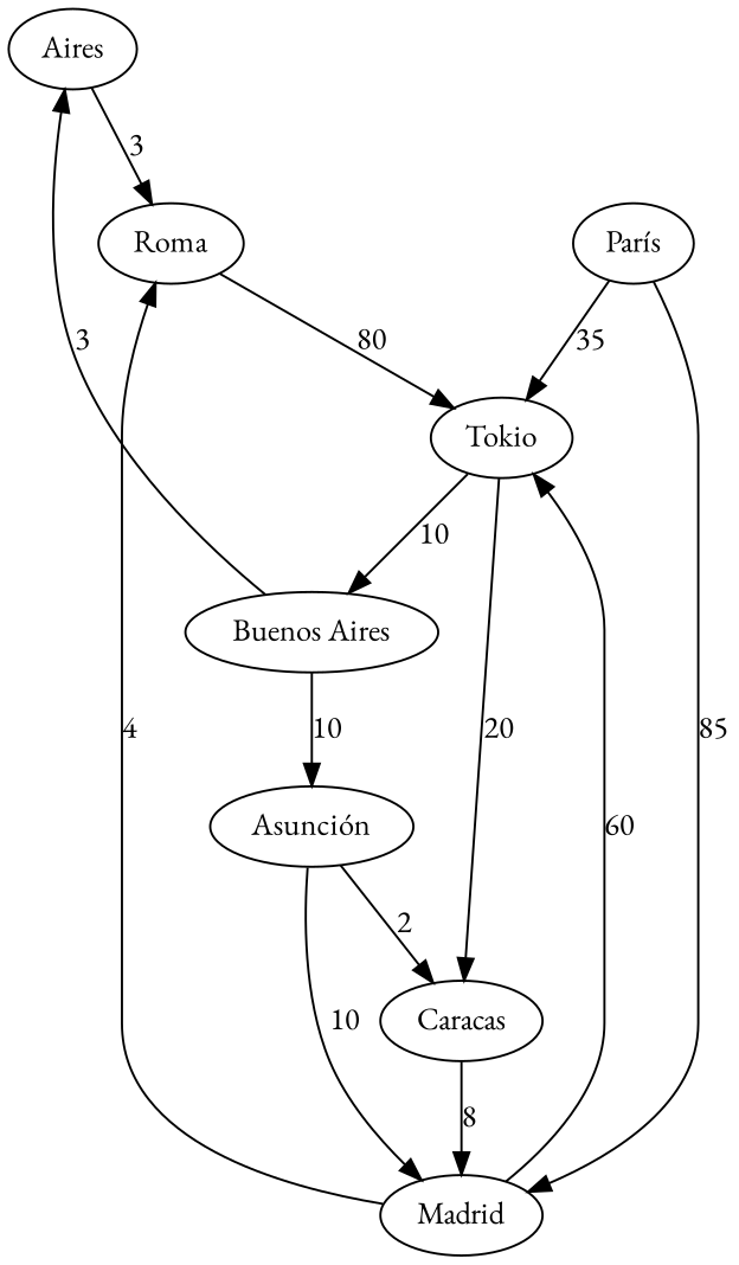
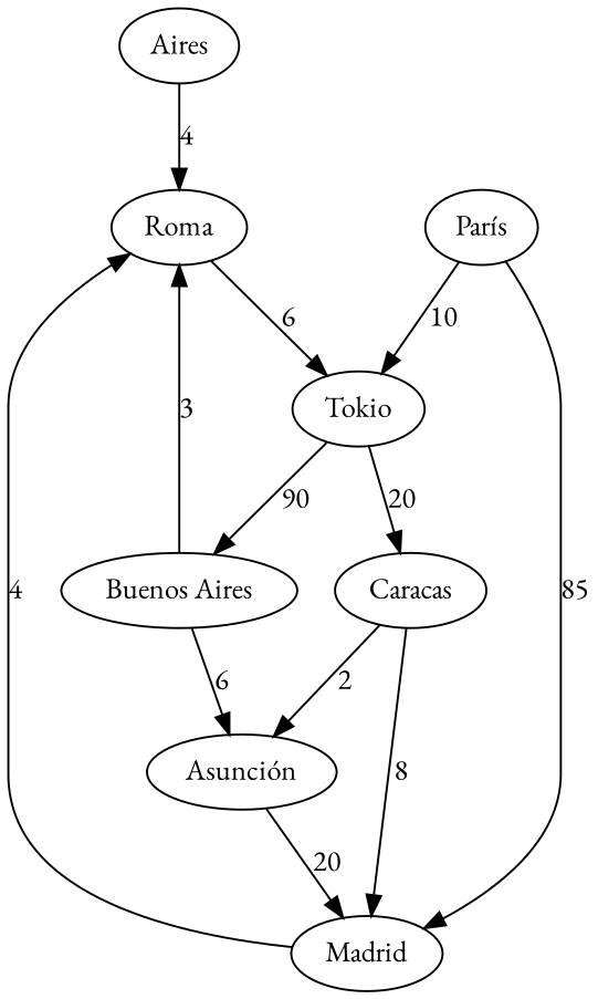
  digraph {
    fontname="EB Garamond"
    node [fontname="EB Garamond"]
    edge [fontname="EB Garamond"]
    n1 [label=Aires]
    "Buenos Aires"
    "Asunción"
    Roma
    Madrid
    Caracas
    Tokio
    "París"
-   n1 -> Roma [label=3]
-   "Buenos Aires" -> n1 [label=3]
-   "Buenos Aires" -> "Asunción" [label=10]
-   "Asunción" -> Madrid [label=10]
-   "Asunción" -> Caracas [label=2]
-   Roma -> Tokio [label=80]
+   n1 -> Roma [label=4]
+   "Buenos Aires" -> Roma [label=3]
+   "Buenos Aires" -> "Asunción" [label=6]
+   "Asunción" -> Madrid [label=20]
+   Caracas -> "Asunción" [label=2]
+   Roma -> Tokio [label=6]
    Madrid -> Roma [label=4]
-   Madrid -> Tokio [label=60]
    Caracas -> Madrid [label=8]
-   Tokio -> "Buenos Aires" [label=10]
+   Tokio -> "Buenos Aires" [label=90]
    Tokio -> Caracas [label=20]
    "París" -> Madrid [label=85]
-   "París" -> Tokio [label=35]
+   "París" -> Tokio [label=10]
  }
